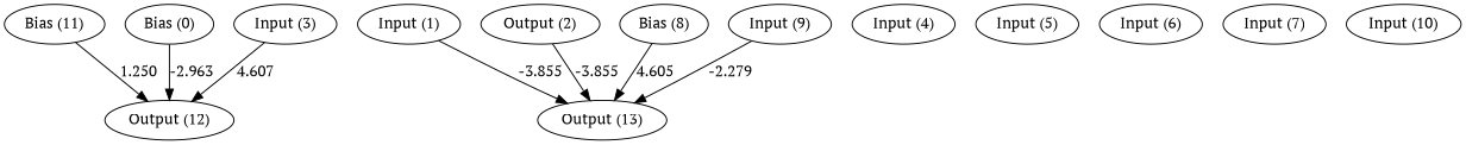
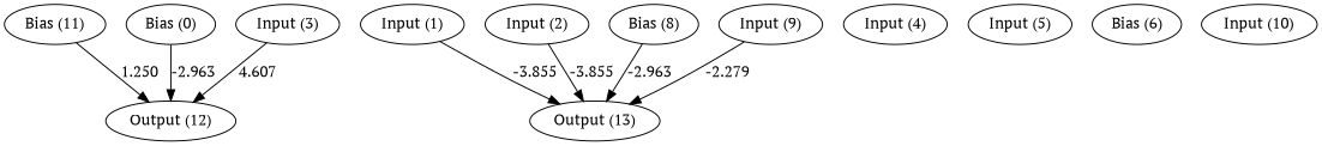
  digraph {
    fontname="PT Serif"
    node [fontname="PT Serif"]
    edge [fontname="PT Serif"]
    n1 [label="Bias (11)"]
    n2 [label="Bias (0)"]
    n3 [label="Input (1)"]
-   n4 [label="Output (2)"]
+   n4 [label="Input (2)"]
    n5 [label="Input (3)"]
    n6 [label="Input (4)"]
    n7 [label="Input (5)"]
-   n8 [label="Input (6)"]
-   n9 [label="Input (7)"]
+   n8 [label="Bias (6)"]
    n10 [label="Bias (8)"]
    n11 [label="Input (9)"]
    n12 [label="Input (10)"]
    n13 [label="Output (12)"]
    n14 [label="Output (13)"]
    subgraph sub_1 {
      rank=same
      n1
      n2
      n3
      n4
      n5
      n6
      n7
      n8
-     n9
      n10
      n11
      n12
    }
    subgraph sub_2 {
      rank=same
      n13
      n14
    }
    n1 -> n13 [label=1.250]
    n2 -> n13 [label=-2.963]
    n3 -> n14 [label=-3.855]
    n4 -> n14 [label=-3.855]
    n5 -> n13 [label=4.607]
-   n10 -> n14 [label=4.605]
+   n10 -> n14 [label=-2.963]
    n11 -> n14 [label=-2.279]
  }
